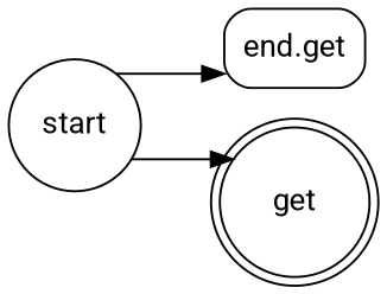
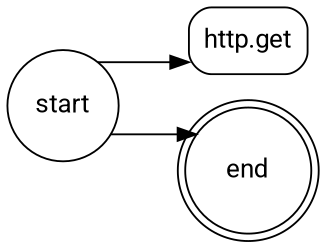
  digraph {
    fontname=Roboto
    rankdir=LR
    splines=ortho
    node [fontname=Roboto style=rounded]
    edge [fontname=Roboto]
    start [shape=circle]
-   "http.get" [shape=box label="end.get"]
-   end [shape=doublecircle label=get]
+   "http.get" [shape=box]
+   end [shape=doublecircle]
    start -> "http.get"
    start -> end
  }
